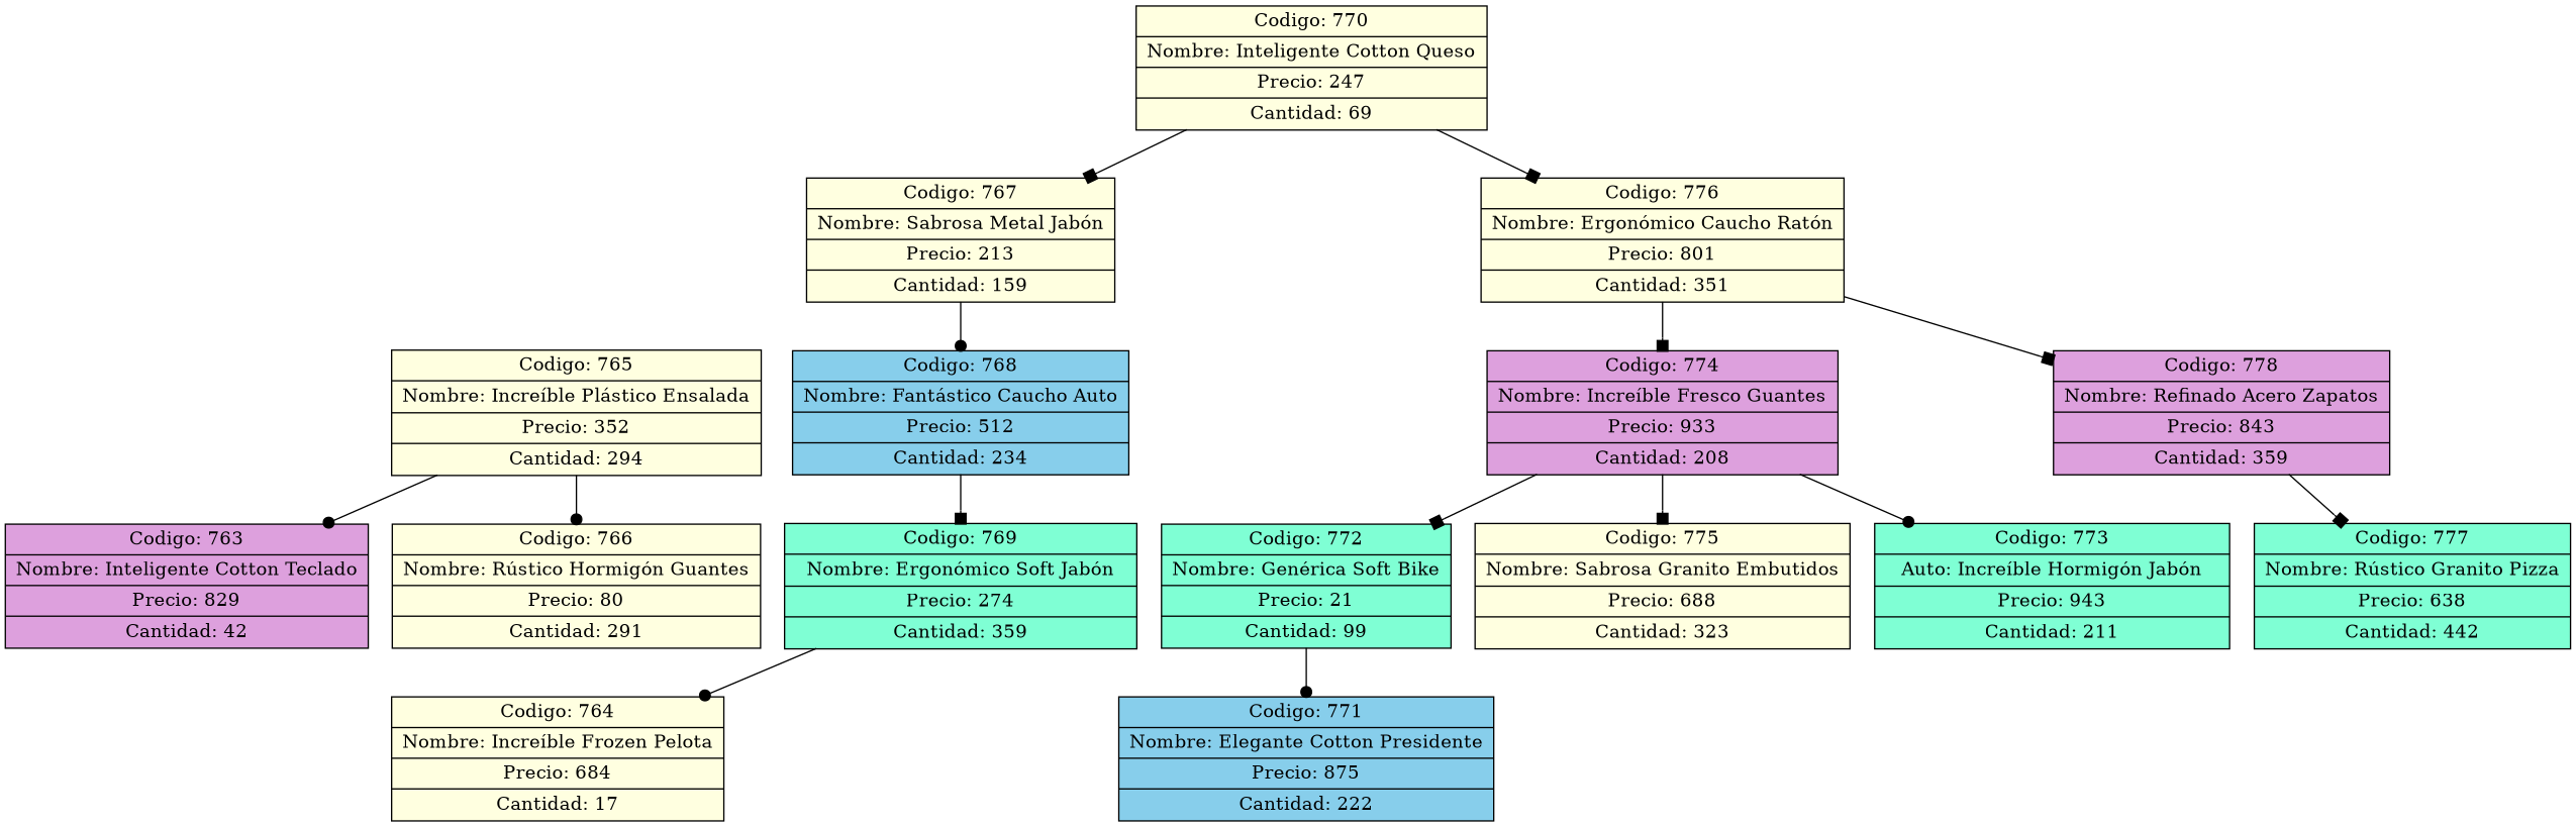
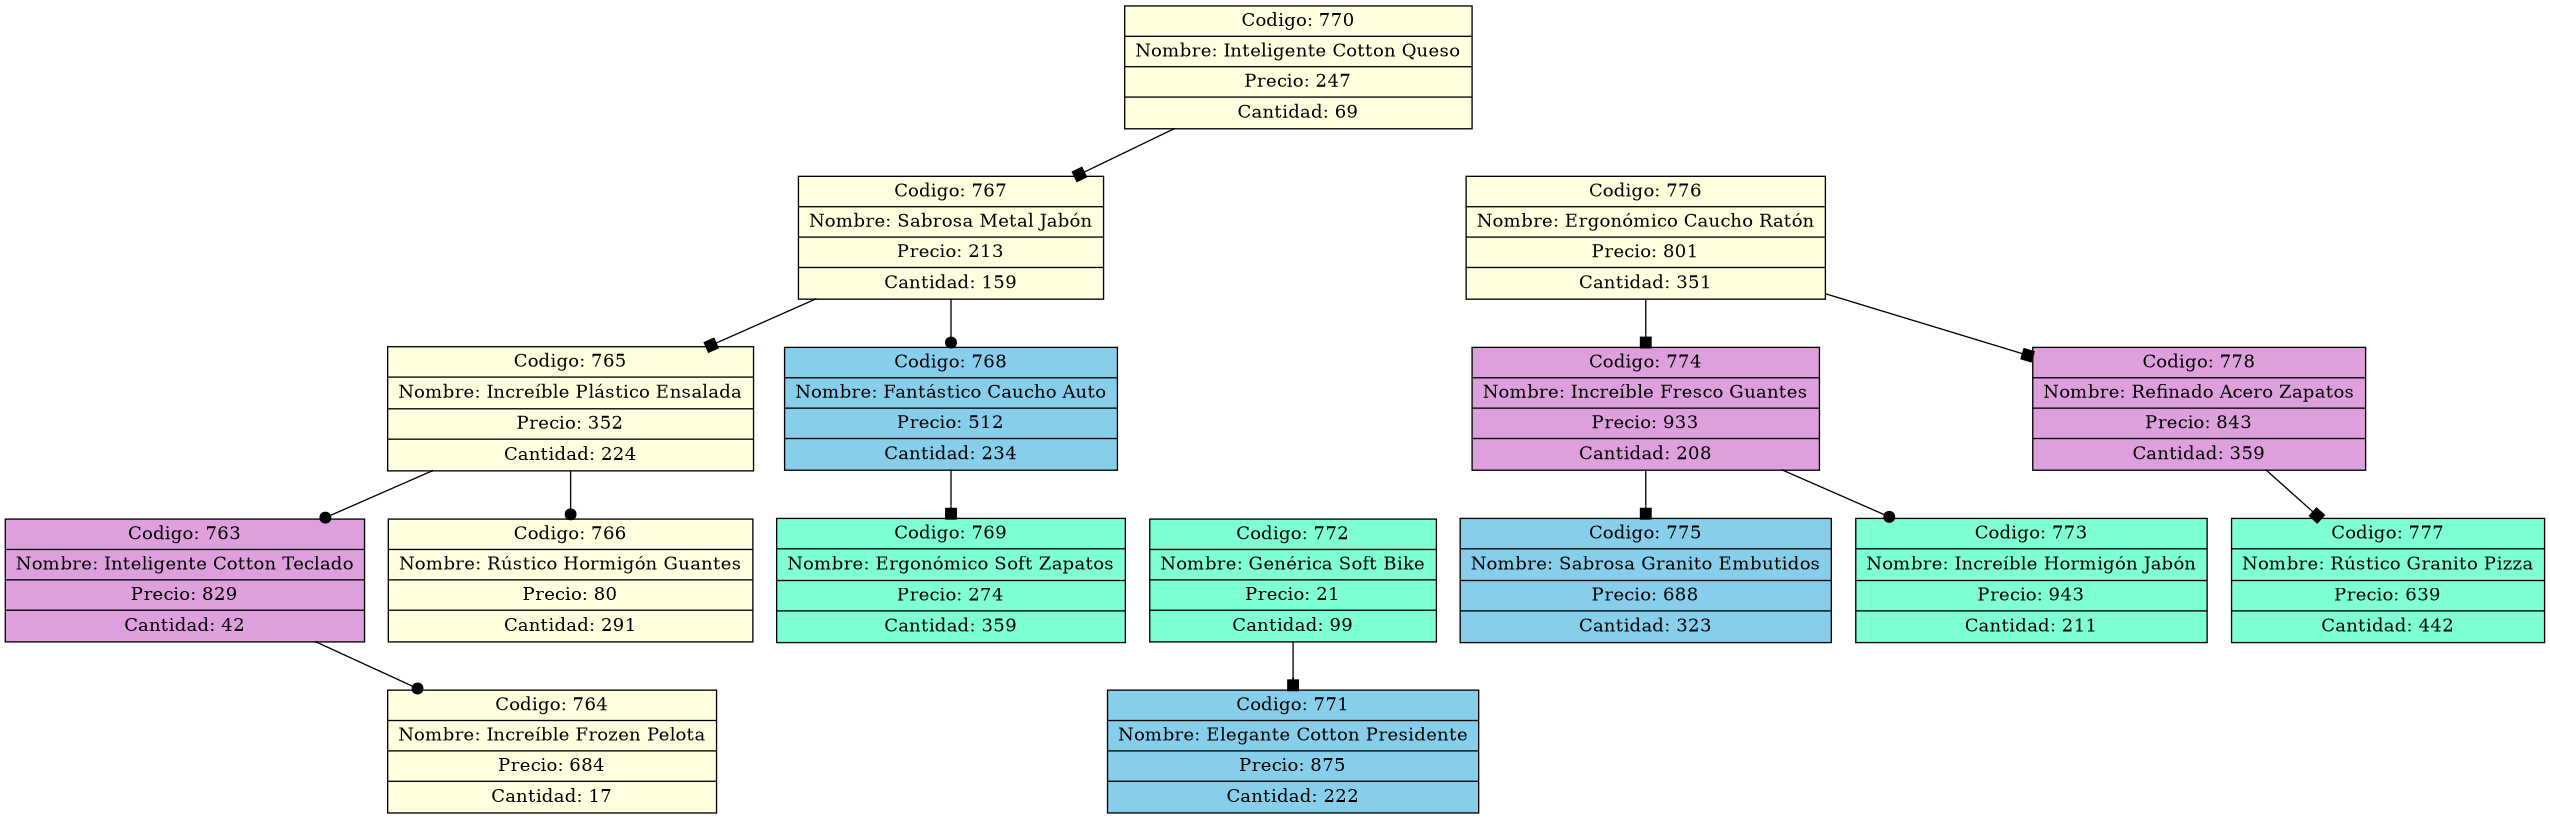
  digraph {
    concentrate=true
    rankdir=UD
    node [fillcolor=lightyellow shape=record style=filled]
    edge [arrowhead=box]
    n1 [label="{Codigo: 770|Nombre: Inteligente Cotton Queso|Precio: 247|Cantidad: 69}"]
    n2 [label="{Codigo: 767|Nombre: Sabrosa Metal Jabón|Precio: 213|Cantidad: 159}"]
    n3 [label="{Codigo: 776|Nombre: Ergonómico Caucho Ratón|Precio: 801|Cantidad: 351}"]
-   n4 [label="{Codigo: 765|Nombre: Increíble Plástico Ensalada|Precio: 352|Cantidad: 294}"]
+   n4 [label="{Codigo: 765|Nombre: Increíble Plástico Ensalada|Precio: 352|Cantidad: 224}"]
    n5 [fillcolor=skyblue label="{Codigo: 768|Nombre: Fantástico Caucho Auto|Precio: 512|Cantidad: 234}"]
    n6 [fillcolor=plum label="{Codigo: 774|Nombre: Increíble Fresco Guantes|Precio: 933|Cantidad: 208}"]
    n7 [fillcolor=plum label="{Codigo: 778|Nombre: Refinado Acero Zapatos|Precio: 843|Cantidad: 359}"]
    n8 [fillcolor=plum label="{Codigo: 763|Nombre: Inteligente Cotton Teclado|Precio: 829|Cantidad: 42}"]
    n9 [label="{Codigo: 766|Nombre: Rústico Hormigón Guantes|Precio: 80|Cantidad: 291}"]
-   n10 [fillcolor=aquamarine label="{Codigo: 769|Nombre: Ergonómico Soft Jabón|Precio: 274|Cantidad: 359}"]
+   n10 [fillcolor=aquamarine label="{Codigo: 769|Nombre: Ergonómico Soft Zapatos|Precio: 274|Cantidad: 359}"]
    n11 [label="{Codigo: 764|Nombre: Increíble Frozen Pelota|Precio: 684|Cantidad: 17}"]
    n12 [fillcolor=aquamarine label="{Codigo: 772|Nombre: Genérica Soft Bike|Precio: 21|Cantidad: 99}"]
-   n13 [label="{Codigo: 775|Nombre: Sabrosa Granito Embutidos|Precio: 688|Cantidad: 323}"]
-   n14 [fillcolor=aquamarine label="{Codigo: 773|Auto: Increíble Hormigón Jabón|Precio: 943|Cantidad: 211}"]
-   n15 [fillcolor=aquamarine label="{Codigo: 777|Nombre: Rústico Granito Pizza|Precio: 638|Cantidad: 442}"]
+   n13 [fillcolor=skyblue label="{Codigo: 775|Nombre: Sabrosa Granito Embutidos|Precio: 688|Cantidad: 323}"]
+   n14 [fillcolor=aquamarine label="{Codigo: 773|Nombre: Increíble Hormigón Jabón|Precio: 943|Cantidad: 211}"]
+   n15 [fillcolor=aquamarine label="{Codigo: 777|Nombre: Rústico Granito Pizza|Precio: 639|Cantidad: 442}"]
    n16 [fillcolor=skyblue label="{Codigo: 771|Nombre: Elegante Cotton Presidente|Precio: 875|Cantidad: 222}"]
    n1 -> n2
-   n1 -> n3
+   n2 -> n4
    n2 -> n5 [arrowhead=dot]
    n3 -> n6
    n3 -> n7
    n4 -> n8 [arrowhead=dot]
    n4 -> n9 [arrowhead=dot]
    n5 -> n10
-   n6 -> n12
    n6 -> n13
    n6 -> n14 [arrowhead=dot]
    n7 -> n15
-   n10 -> n11 [arrowhead=dot]
-   n12 -> n16 [arrowhead=dot]
+   n8 -> n11 [arrowhead=dot]
+   n12 -> n16
  }
